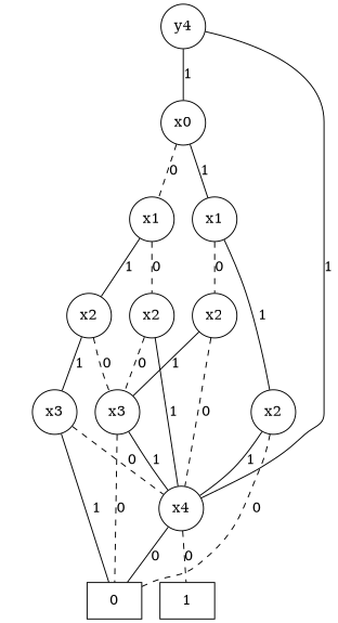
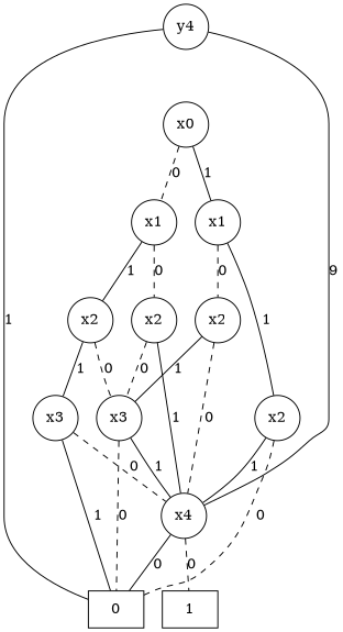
  graph {
    node [shape=circle]
    n1 [label=0 shape=box]
    n2 [label=1 shape=box]
    n3 [label=y4]
    n4 [label=x4]
    n5 [label=x3]
    n6 [label=x2]
    n7 [label=x3]
    n8 [label=x2]
    n9 [label=x1]
    n10 [label=x2]
    n11 [label=x2]
    n12 [label=x1]
    n13 [label=x0]
-   n3 -- n13 [label=1]
+   n3 -- n1 [label=1]
    n4 -- n1 [label=0 style=solid]
    n4 -- n2 [label=0 style=dashed]
-   n4 -- n3 [label=1]
+   n4 -- n3 [label=9]
    n5 -- n1 [label=0 style=dashed]
    n5 -- n4 [label=1]
    n6 -- n4 [label=1]
    n6 -- n5 [label=0 style=dashed]
    n7 -- n1 [label=1]
    n7 -- n4 [label=0 style=dashed]
    n8 -- n5 [label=0 style=dashed]
    n8 -- n7 [label=1]
    n9 -- n6 [label=0 style=dashed]
    n9 -- n8 [label=1]
    n10 -- n4 [label=0 style=dashed]
    n10 -- n5 [label=1]
    n11 -- n1 [label=0 style=dashed]
    n11 -- n4 [label=1]
    n12 -- n10 [label=0 style=dashed]
    n12 -- n11 [label=1]
    n13 -- n9 [label=0 style=dashed]
    n13 -- n12 [label=1]
  }
